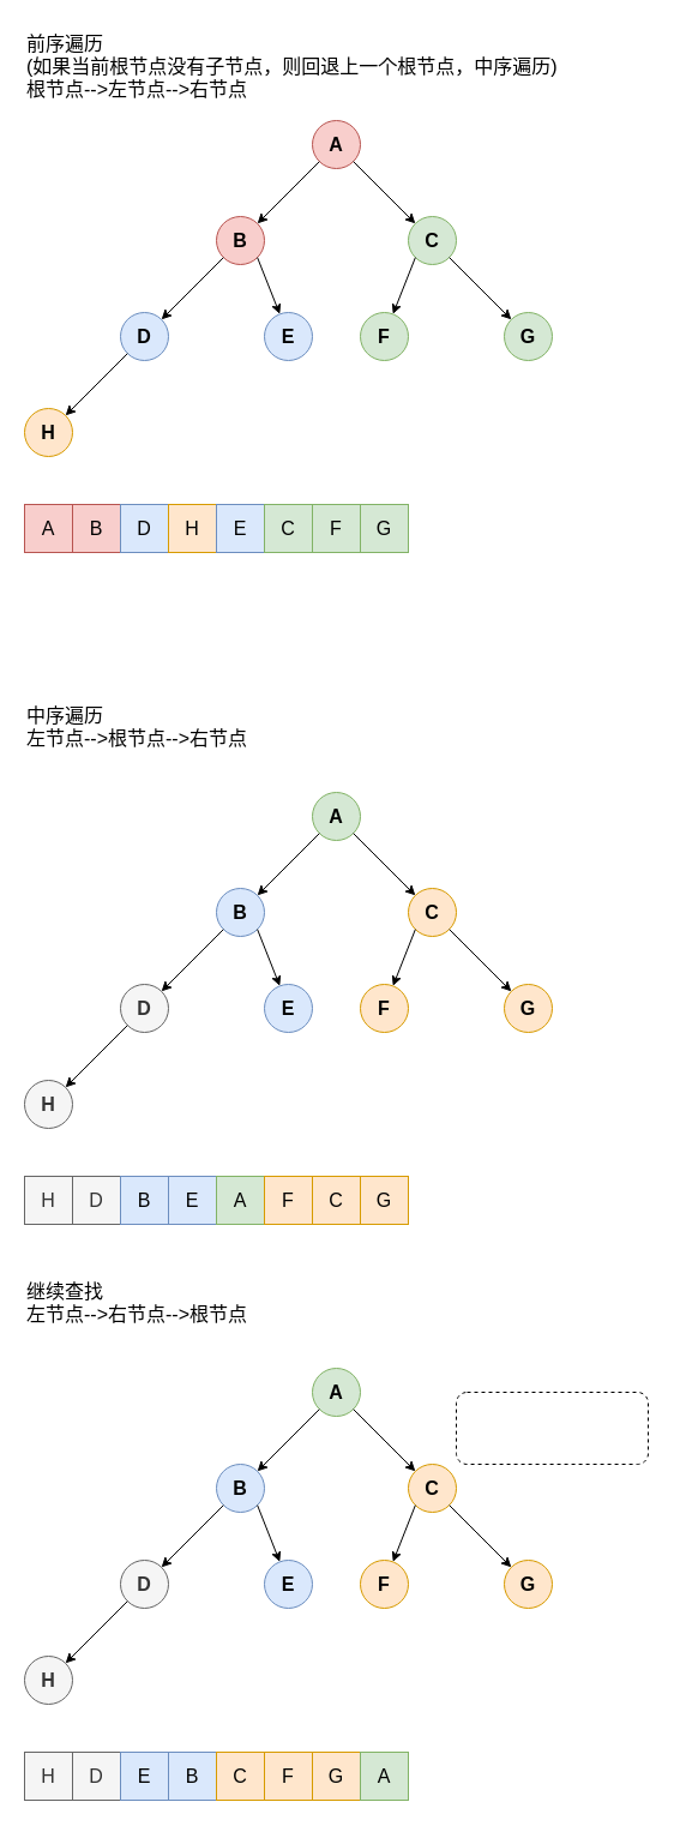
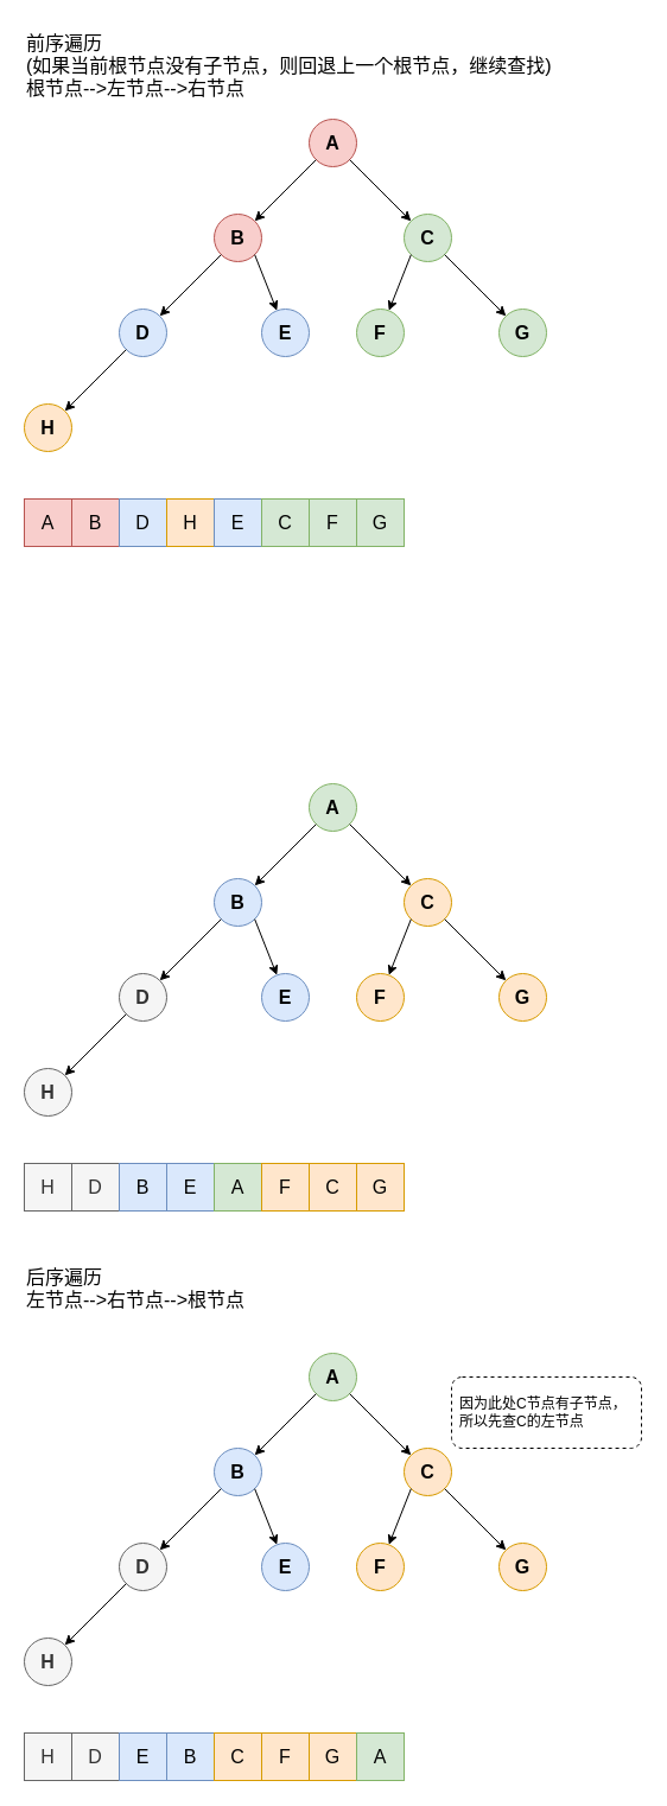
  <mxCell id="0" />
  <mxCell id="1" parent="0" />
  <mxCell id="2" value="A" style="ellipse;whiteSpace=wrap;html=1;aspect=fixed;fontSize=16;fontStyle=1;fillColor=#f8cecc;strokeColor=#b85450;" vertex="1" parent="1"><mxGeometry x="260" y="100" width="40" height="40" as="geometry" /></mxCell>
  <mxCell id="3" value="B" style="ellipse;whiteSpace=wrap;html=1;aspect=fixed;fontSize=16;fontStyle=1;fillColor=#f8cecc;strokeColor=#b85450;" vertex="1" parent="1"><mxGeometry x="180" y="180" width="40" height="40" as="geometry" /></mxCell>
  <mxCell id="4" value="C" style="ellipse;whiteSpace=wrap;html=1;aspect=fixed;fontSize=16;fontStyle=1;fillColor=#d5e8d4;strokeColor=#82b366;" vertex="1" parent="1"><mxGeometry x="340" y="180" width="40" height="40" as="geometry" /></mxCell>
  <mxCell id="5" value="D" style="ellipse;whiteSpace=wrap;html=1;aspect=fixed;fontSize=16;fontStyle=1;fillColor=#dae8fc;strokeColor=#6c8ebf;" vertex="1" parent="1"><mxGeometry x="100" y="260" width="40" height="40" as="geometry" /></mxCell>
  <mxCell id="6" value="E" style="ellipse;whiteSpace=wrap;html=1;aspect=fixed;fontSize=16;fontStyle=1;fillColor=#dae8fc;strokeColor=#6c8ebf;" vertex="1" parent="1"><mxGeometry x="220" y="260" width="40" height="40" as="geometry" /></mxCell>
  <mxCell id="7" value="F" style="ellipse;whiteSpace=wrap;html=1;aspect=fixed;fontSize=16;fontStyle=1;fillColor=#d5e8d4;strokeColor=#82b366;" vertex="1" parent="1"><mxGeometry x="300" y="260" width="40" height="40" as="geometry" /></mxCell>
  <mxCell id="8" value="G" style="ellipse;whiteSpace=wrap;html=1;aspect=fixed;fontSize=16;fontStyle=1;fillColor=#d5e8d4;strokeColor=#82b366;" vertex="1" parent="1"><mxGeometry x="420" y="260" width="40" height="40" as="geometry" /></mxCell>
  <mxCell id="9" value="H" style="ellipse;whiteSpace=wrap;html=1;aspect=fixed;fontSize=16;fontStyle=1;fillColor=#ffe6cc;strokeColor=#d79b00;" vertex="1" parent="1"><mxGeometry x="20" y="340" width="40" height="40" as="geometry" /></mxCell>
  <mxCell id="10" value="" style="endArrow=classic;html=1;rounded=0;exitX=0;exitY=1;exitDx=0;exitDy=0;entryX=1;entryY=0;entryDx=0;entryDy=0;fontSize=16;fontStyle=1" edge="1" parent="1" source="2" target="3"><mxGeometry width="50" height="50" relative="1" as="geometry"><mxPoint x="270" y="390" as="sourcePoint" /><mxPoint x="320" y="340" as="targetPoint" /></mxGeometry></mxCell>
  <mxCell id="11" value="" style="endArrow=classic;html=1;rounded=0;exitX=0;exitY=1;exitDx=0;exitDy=0;entryX=1;entryY=0;entryDx=0;entryDy=0;fontSize=16;fontStyle=1" edge="1" parent="1" source="3" target="5"><mxGeometry width="50" height="50" relative="1" as="geometry"><mxPoint x="181.718" y="220.002" as="sourcePoint" /><mxPoint x="130.002" y="271.718" as="targetPoint" /></mxGeometry></mxCell>
  <mxCell id="12" value="" style="endArrow=classic;html=1;rounded=0;exitX=0;exitY=1;exitDx=0;exitDy=0;entryX=1;entryY=0;entryDx=0;entryDy=0;fontSize=16;fontStyle=1" edge="1" parent="1" source="5" target="9"><mxGeometry width="50" height="50" relative="1" as="geometry"><mxPoint x="101.718" y="290.002" as="sourcePoint" /><mxPoint x="50.002" y="341.718" as="targetPoint" /></mxGeometry></mxCell>
  <mxCell id="13" value="" style="endArrow=classic;html=1;rounded=0;entryX=0;entryY=0;entryDx=0;entryDy=0;fontSize=16;fontStyle=1" edge="1" parent="1" source="2" target="4"><mxGeometry width="50" height="50" relative="1" as="geometry"><mxPoint x="270" y="390" as="sourcePoint" /><mxPoint x="320" y="340" as="targetPoint" /></mxGeometry></mxCell>
  <mxCell id="14" value="" style="endArrow=classic;html=1;rounded=0;exitX=1;exitY=1;exitDx=0;exitDy=0;fontSize=16;fontStyle=1" edge="1" parent="1" source="3" target="6"><mxGeometry width="50" height="50" relative="1" as="geometry"><mxPoint x="280" y="240" as="sourcePoint" /><mxPoint x="330" y="190" as="targetPoint" /></mxGeometry></mxCell>
  <mxCell id="15" value="" style="endArrow=classic;html=1;rounded=0;exitX=0;exitY=1;exitDx=0;exitDy=0;fontSize=16;fontStyle=1" edge="1" parent="1" source="4" target="7"><mxGeometry width="50" height="50" relative="1" as="geometry"><mxPoint x="280" y="240" as="sourcePoint" /><mxPoint x="330" y="190" as="targetPoint" /></mxGeometry></mxCell>
  <mxCell id="16" value="" style="endArrow=classic;html=1;rounded=0;exitX=1;exitY=1;exitDx=0;exitDy=0;entryX=0;entryY=0;entryDx=0;entryDy=0;fontSize=16;fontStyle=1" edge="1" parent="1" source="4" target="8"><mxGeometry width="50" height="50" relative="1" as="geometry"><mxPoint x="280" y="240" as="sourcePoint" /><mxPoint x="330" y="190" as="targetPoint" /></mxGeometry></mxCell>
- <mxCell id="17" value="前序遍历&lt;br&gt;(如果当前根节点没有子节点，则回退上一个根节点，中序遍历)&lt;br&gt;根节点--&amp;gt;左节点--&amp;gt;右节点" style="text;whiteSpace=wrap;html=1;fontSize=16;" vertex="1" parent="1"><mxGeometry x="20" y="20" width="520" height="50" as="geometry" /></mxCell>
+ <mxCell id="17" value="前序遍历&lt;br&gt;(如果当前根节点没有子节点，则回退上一个根节点，继续查找)&lt;br&gt;根节点--&amp;gt;左节点--&amp;gt;右节点" style="text;whiteSpace=wrap;html=1;fontSize=16;" vertex="1" parent="1"><mxGeometry x="20" y="20" width="520" height="50" as="geometry" /></mxCell>
  <mxCell id="18" value="A" style="rounded=0;whiteSpace=wrap;html=1;fontSize=16;fillColor=#f8cecc;strokeColor=#b85450;" vertex="1" parent="1"><mxGeometry x="20" y="420" width="40" height="40" as="geometry" /></mxCell>
  <mxCell id="19" value="B" style="rounded=0;whiteSpace=wrap;html=1;fontSize=16;strokeColor=#b85450;fillColor=#f8cecc;" vertex="1" parent="1"><mxGeometry x="60" y="420" width="40" height="40" as="geometry" /></mxCell>
  <mxCell id="20" value="D" style="rounded=0;whiteSpace=wrap;html=1;fontSize=16;fillColor=#dae8fc;strokeColor=#6c8ebf;" vertex="1" parent="1"><mxGeometry x="100" y="420" width="40" height="40" as="geometry" /></mxCell>
  <mxCell id="21" value="H" style="rounded=0;whiteSpace=wrap;html=1;fontSize=16;fillColor=#ffe6cc;strokeColor=#d79b00;" vertex="1" parent="1"><mxGeometry x="140" y="420" width="40" height="40" as="geometry" /></mxCell>
  <mxCell id="22" value="E" style="rounded=0;whiteSpace=wrap;html=1;fontSize=16;fillColor=#dae8fc;strokeColor=#6c8ebf;" vertex="1" parent="1"><mxGeometry x="180" y="420" width="40" height="40" as="geometry" /></mxCell>
  <mxCell id="23" value="C" style="rounded=0;whiteSpace=wrap;html=1;fontSize=16;fillColor=#d5e8d4;strokeColor=#82b366;" vertex="1" parent="1"><mxGeometry x="220" y="420" width="40" height="40" as="geometry" /></mxCell>
  <mxCell id="24" value="F" style="rounded=0;whiteSpace=wrap;html=1;fontSize=16;fillColor=#d5e8d4;strokeColor=#82b366;" vertex="1" parent="1"><mxGeometry x="260" y="420" width="40" height="40" as="geometry" /></mxCell>
  <mxCell id="25" value="G" style="rounded=0;whiteSpace=wrap;html=1;fontSize=16;fillColor=#d5e8d4;strokeColor=#82b366;" vertex="1" parent="1"><mxGeometry x="300" y="420" width="40" height="40" as="geometry" /></mxCell>
  <mxCell id="26" value="A" style="ellipse;whiteSpace=wrap;html=1;aspect=fixed;fontSize=16;fontStyle=1;fillColor=#d5e8d4;strokeColor=#82b366;" vertex="1" parent="1"><mxGeometry x="260" y="660" width="40" height="40" as="geometry" /></mxCell>
  <mxCell id="27" value="B" style="ellipse;whiteSpace=wrap;html=1;aspect=fixed;fontSize=16;fontStyle=1;fillColor=#dae8fc;strokeColor=#6c8ebf;" vertex="1" parent="1"><mxGeometry x="180" y="740" width="40" height="40" as="geometry" /></mxCell>
  <mxCell id="28" value="C" style="ellipse;whiteSpace=wrap;html=1;aspect=fixed;fontSize=16;fontStyle=1;fillColor=#ffe6cc;strokeColor=#d79b00;" vertex="1" parent="1"><mxGeometry x="340" y="740" width="40" height="40" as="geometry" /></mxCell>
  <mxCell id="29" value="D" style="ellipse;whiteSpace=wrap;html=1;aspect=fixed;fontSize=16;fontStyle=1;fillColor=#f5f5f5;fontColor=#333333;strokeColor=#666666;" vertex="1" parent="1"><mxGeometry x="100" y="820" width="40" height="40" as="geometry" /></mxCell>
  <mxCell id="30" value="E" style="ellipse;whiteSpace=wrap;html=1;aspect=fixed;fontSize=16;fontStyle=1;fillColor=#dae8fc;strokeColor=#6c8ebf;" vertex="1" parent="1"><mxGeometry x="220" y="820" width="40" height="40" as="geometry" /></mxCell>
  <mxCell id="31" value="F" style="ellipse;whiteSpace=wrap;html=1;aspect=fixed;fontSize=16;fontStyle=1;fillColor=#ffe6cc;strokeColor=#d79b00;" vertex="1" parent="1"><mxGeometry x="300" y="820" width="40" height="40" as="geometry" /></mxCell>
  <mxCell id="32" value="G" style="ellipse;whiteSpace=wrap;html=1;aspect=fixed;fontSize=16;fontStyle=1;fillColor=#ffe6cc;strokeColor=#d79b00;" vertex="1" parent="1"><mxGeometry x="420" y="820" width="40" height="40" as="geometry" /></mxCell>
  <mxCell id="33" value="H" style="ellipse;whiteSpace=wrap;html=1;aspect=fixed;fontSize=16;fontStyle=1;fillColor=#f5f5f5;fontColor=#333333;strokeColor=#666666;" vertex="1" parent="1"><mxGeometry x="20" y="900" width="40" height="40" as="geometry" /></mxCell>
  <mxCell id="34" value="" style="endArrow=classic;html=1;rounded=0;exitX=0;exitY=1;exitDx=0;exitDy=0;entryX=1;entryY=0;entryDx=0;entryDy=0;fontSize=16;fontStyle=1" edge="1" parent="1" source="26" target="27"><mxGeometry width="50" height="50" relative="1" as="geometry"><mxPoint x="270" y="950" as="sourcePoint" /><mxPoint x="320" y="900" as="targetPoint" /></mxGeometry></mxCell>
  <mxCell id="35" value="" style="endArrow=classic;html=1;rounded=0;exitX=0;exitY=1;exitDx=0;exitDy=0;entryX=1;entryY=0;entryDx=0;entryDy=0;fontSize=16;fontStyle=1" edge="1" parent="1" source="27" target="29"><mxGeometry width="50" height="50" relative="1" as="geometry"><mxPoint x="181.718" y="780.002" as="sourcePoint" /><mxPoint x="130.002" y="831.718" as="targetPoint" /></mxGeometry></mxCell>
  <mxCell id="36" value="" style="endArrow=classic;html=1;rounded=0;exitX=0;exitY=1;exitDx=0;exitDy=0;entryX=1;entryY=0;entryDx=0;entryDy=0;fontSize=16;fontStyle=1" edge="1" parent="1" source="29" target="33"><mxGeometry width="50" height="50" relative="1" as="geometry"><mxPoint x="101.718" y="850.002" as="sourcePoint" /><mxPoint x="50.002" y="901.718" as="targetPoint" /></mxGeometry></mxCell>
  <mxCell id="37" value="" style="endArrow=classic;html=1;rounded=0;entryX=0;entryY=0;entryDx=0;entryDy=0;fontSize=16;fontStyle=1" edge="1" parent="1" source="26" target="28"><mxGeometry width="50" height="50" relative="1" as="geometry"><mxPoint x="270" y="950" as="sourcePoint" /><mxPoint x="320" y="900" as="targetPoint" /></mxGeometry></mxCell>
  <mxCell id="38" value="" style="endArrow=classic;html=1;rounded=0;exitX=1;exitY=1;exitDx=0;exitDy=0;fontSize=16;fontStyle=1" edge="1" parent="1" source="27" target="30"><mxGeometry width="50" height="50" relative="1" as="geometry"><mxPoint x="280" y="800" as="sourcePoint" /><mxPoint x="330" y="750" as="targetPoint" /></mxGeometry></mxCell>
  <mxCell id="39" value="" style="endArrow=classic;html=1;rounded=0;exitX=0;exitY=1;exitDx=0;exitDy=0;fontSize=16;fontStyle=1" edge="1" parent="1" source="28" target="31"><mxGeometry width="50" height="50" relative="1" as="geometry"><mxPoint x="280" y="800" as="sourcePoint" /><mxPoint x="330" y="750" as="targetPoint" /></mxGeometry></mxCell>
  <mxCell id="40" value="" style="endArrow=classic;html=1;rounded=0;exitX=1;exitY=1;exitDx=0;exitDy=0;entryX=0;entryY=0;entryDx=0;entryDy=0;fontSize=16;fontStyle=1" edge="1" parent="1" source="28" target="32"><mxGeometry width="50" height="50" relative="1" as="geometry"><mxPoint x="280" y="800" as="sourcePoint" /><mxPoint x="330" y="750" as="targetPoint" /></mxGeometry></mxCell>
  <mxCell id="41" value="H" style="rounded=0;whiteSpace=wrap;html=1;fontSize=16;fillColor=#f5f5f5;fontColor=#333333;strokeColor=#666666;" vertex="1" parent="1"><mxGeometry x="20" y="980" width="40" height="40" as="geometry" /></mxCell>
  <mxCell id="42" value="D" style="rounded=0;whiteSpace=wrap;html=1;fontSize=16;fillColor=#f5f5f5;fontColor=#333333;strokeColor=#666666;" vertex="1" parent="1"><mxGeometry x="60" y="980" width="40" height="40" as="geometry" /></mxCell>
  <mxCell id="43" value="B" style="rounded=0;whiteSpace=wrap;html=1;fontSize=16;fillColor=#dae8fc;strokeColor=#6c8ebf;" vertex="1" parent="1"><mxGeometry x="100" y="980" width="40" height="40" as="geometry" /></mxCell>
  <mxCell id="44" value="E" style="rounded=0;whiteSpace=wrap;html=1;fontSize=16;fillColor=#dae8fc;strokeColor=#6c8ebf;" vertex="1" parent="1"><mxGeometry x="140" y="980" width="40" height="40" as="geometry" /></mxCell>
  <mxCell id="45" value="A" style="rounded=0;whiteSpace=wrap;html=1;fontSize=16;fillColor=#d5e8d4;strokeColor=#82b366;" vertex="1" parent="1"><mxGeometry x="180" y="980" width="40" height="40" as="geometry" /></mxCell>
  <mxCell id="46" value="F" style="rounded=0;whiteSpace=wrap;html=1;fontSize=16;fillColor=#ffe6cc;strokeColor=#d79b00;" vertex="1" parent="1"><mxGeometry x="220" y="980" width="40" height="40" as="geometry" /></mxCell>
  <mxCell id="47" value="C" style="rounded=0;whiteSpace=wrap;html=1;fontSize=16;fillColor=#ffe6cc;strokeColor=#d79b00;" vertex="1" parent="1"><mxGeometry x="260" y="980" width="40" height="40" as="geometry" /></mxCell>
  <mxCell id="48" value="G" style="rounded=0;whiteSpace=wrap;html=1;fontSize=16;fillColor=#ffe6cc;strokeColor=#d79b00;" vertex="1" parent="1"><mxGeometry x="300" y="980" width="40" height="40" as="geometry" /></mxCell>
- <mxCell id="49" value="中序遍历&lt;br&gt;左节点--&amp;gt;根节点--&amp;gt;右节点" style="text;whiteSpace=wrap;html=1;fontSize=16;" vertex="1" parent="1"><mxGeometry x="20" y="580" width="480" height="50" as="geometry" /></mxCell>
  <mxCell id="50" value="" style="rounded=1;whiteSpace=wrap;html=1;fontSize=10;dashed=1;" vertex="1" parent="1"><mxGeometry x="380" y="1160" width="160" height="60" as="geometry" /></mxCell>
+ <mxCell id="51" value="因为此处C节点有子节点，所以先查C的左节点" style="text;html=1;strokeColor=none;fillColor=none;align=left;verticalAlign=middle;whiteSpace=wrap;rounded=0;fontSize=12;" vertex="1" parent="1"><mxGeometry x="385" y="1175" width="150" height="30" as="geometry" /></mxCell>
  <mxCell id="52" value="A" style="ellipse;whiteSpace=wrap;html=1;aspect=fixed;fontSize=16;fontStyle=1;fillColor=#d5e8d4;strokeColor=#82b366;" vertex="1" parent="1"><mxGeometry x="260" y="1140" width="40" height="40" as="geometry" /></mxCell>
  <mxCell id="53" value="B" style="ellipse;whiteSpace=wrap;html=1;aspect=fixed;fontSize=16;fontStyle=1;fillColor=#dae8fc;strokeColor=#6c8ebf;" vertex="1" parent="1"><mxGeometry x="180" y="1220" width="40" height="40" as="geometry" /></mxCell>
  <mxCell id="54" value="C" style="ellipse;whiteSpace=wrap;html=1;aspect=fixed;fontSize=16;fontStyle=1;fillColor=#ffe6cc;strokeColor=#d79b00;" vertex="1" parent="1"><mxGeometry x="340" y="1220" width="40" height="40" as="geometry" /></mxCell>
  <mxCell id="55" value="D" style="ellipse;whiteSpace=wrap;html=1;aspect=fixed;fontSize=16;fontStyle=1;fillColor=#f5f5f5;fontColor=#333333;strokeColor=#666666;" vertex="1" parent="1"><mxGeometry x="100" y="1300" width="40" height="40" as="geometry" /></mxCell>
  <mxCell id="56" value="E" style="ellipse;whiteSpace=wrap;html=1;aspect=fixed;fontSize=16;fontStyle=1;fillColor=#dae8fc;strokeColor=#6c8ebf;" vertex="1" parent="1"><mxGeometry x="220" y="1300" width="40" height="40" as="geometry" /></mxCell>
  <mxCell id="57" value="F" style="ellipse;whiteSpace=wrap;html=1;aspect=fixed;fontSize=16;fontStyle=1;fillColor=#ffe6cc;strokeColor=#d79b00;" vertex="1" parent="1"><mxGeometry x="300" y="1300" width="40" height="40" as="geometry" /></mxCell>
  <mxCell id="58" value="G" style="ellipse;whiteSpace=wrap;html=1;aspect=fixed;fontSize=16;fontStyle=1;fillColor=#ffe6cc;strokeColor=#d79b00;" vertex="1" parent="1"><mxGeometry x="420" y="1300" width="40" height="40" as="geometry" /></mxCell>
  <mxCell id="59" value="H" style="ellipse;whiteSpace=wrap;html=1;aspect=fixed;fontSize=16;fontStyle=1;fillColor=#f5f5f5;fontColor=#333333;strokeColor=#666666;" vertex="1" parent="1"><mxGeometry x="20" y="1380" width="40" height="40" as="geometry" /></mxCell>
  <mxCell id="60" value="" style="endArrow=classic;html=1;rounded=0;exitX=0;exitY=1;exitDx=0;exitDy=0;entryX=1;entryY=0;entryDx=0;entryDy=0;fontSize=16;fontStyle=1" edge="1" parent="1" source="52" target="53"><mxGeometry width="50" height="50" relative="1" as="geometry"><mxPoint x="270" y="1430" as="sourcePoint" /><mxPoint x="320" y="1380" as="targetPoint" /></mxGeometry></mxCell>
  <mxCell id="61" value="" style="endArrow=classic;html=1;rounded=0;exitX=0;exitY=1;exitDx=0;exitDy=0;entryX=1;entryY=0;entryDx=0;entryDy=0;fontSize=16;fontStyle=1" edge="1" parent="1" source="53" target="55"><mxGeometry width="50" height="50" relative="1" as="geometry"><mxPoint x="181.718" y="1260.002" as="sourcePoint" /><mxPoint x="130.002" y="1311.718" as="targetPoint" /></mxGeometry></mxCell>
  <mxCell id="62" value="" style="endArrow=classic;html=1;rounded=0;exitX=0;exitY=1;exitDx=0;exitDy=0;entryX=1;entryY=0;entryDx=0;entryDy=0;fontSize=16;fontStyle=1" edge="1" parent="1" source="55" target="59"><mxGeometry width="50" height="50" relative="1" as="geometry"><mxPoint x="101.718" y="1330.002" as="sourcePoint" /><mxPoint x="50.002" y="1381.718" as="targetPoint" /></mxGeometry></mxCell>
  <mxCell id="63" value="" style="endArrow=classic;html=1;rounded=0;entryX=0;entryY=0;entryDx=0;entryDy=0;fontSize=16;fontStyle=1" edge="1" parent="1" source="52" target="54"><mxGeometry width="50" height="50" relative="1" as="geometry"><mxPoint x="270" y="1430" as="sourcePoint" /><mxPoint x="320" y="1380" as="targetPoint" /></mxGeometry></mxCell>
  <mxCell id="64" value="" style="endArrow=classic;html=1;rounded=0;exitX=1;exitY=1;exitDx=0;exitDy=0;fontSize=16;fontStyle=1" edge="1" parent="1" source="53" target="56"><mxGeometry width="50" height="50" relative="1" as="geometry"><mxPoint x="280" y="1280" as="sourcePoint" /><mxPoint x="330" y="1230" as="targetPoint" /></mxGeometry></mxCell>
  <mxCell id="65" value="" style="endArrow=classic;html=1;rounded=0;exitX=0;exitY=1;exitDx=0;exitDy=0;fontSize=16;fontStyle=1" edge="1" parent="1" source="54" target="57"><mxGeometry width="50" height="50" relative="1" as="geometry"><mxPoint x="280" y="1280" as="sourcePoint" /><mxPoint x="330" y="1230" as="targetPoint" /></mxGeometry></mxCell>
  <mxCell id="66" value="" style="endArrow=classic;html=1;rounded=0;exitX=1;exitY=1;exitDx=0;exitDy=0;entryX=0;entryY=0;entryDx=0;entryDy=0;fontSize=16;fontStyle=1" edge="1" parent="1" source="54" target="58"><mxGeometry width="50" height="50" relative="1" as="geometry"><mxPoint x="280" y="1280" as="sourcePoint" /><mxPoint x="330" y="1230" as="targetPoint" /></mxGeometry></mxCell>
  <mxCell id="67" value="H" style="rounded=0;whiteSpace=wrap;html=1;fontSize=16;fillColor=#f5f5f5;fontColor=#333333;strokeColor=#666666;" vertex="1" parent="1"><mxGeometry x="20" y="1460" width="40" height="40" as="geometry" /></mxCell>
  <mxCell id="68" value="D" style="rounded=0;whiteSpace=wrap;html=1;fontSize=16;fillColor=#f5f5f5;fontColor=#333333;strokeColor=#666666;" vertex="1" parent="1"><mxGeometry x="60" y="1460" width="40" height="40" as="geometry" /></mxCell>
  <mxCell id="69" value="E" style="rounded=0;whiteSpace=wrap;html=1;fontSize=16;fillColor=#dae8fc;strokeColor=#6c8ebf;" vertex="1" parent="1"><mxGeometry x="100" y="1460" width="40" height="40" as="geometry" /></mxCell>
  <mxCell id="70" value="B" style="rounded=0;whiteSpace=wrap;html=1;fontSize=16;fillColor=#dae8fc;strokeColor=#6c8ebf;" vertex="1" parent="1"><mxGeometry x="140" y="1460" width="40" height="40" as="geometry" /></mxCell>
  <mxCell id="71" value="C" style="rounded=0;whiteSpace=wrap;html=1;fontSize=16;fillColor=#ffe6cc;strokeColor=#d79b00;" vertex="1" parent="1"><mxGeometry x="180" y="1460" width="40" height="40" as="geometry" /></mxCell>
  <mxCell id="72" value="F" style="rounded=0;whiteSpace=wrap;html=1;fontSize=16;fillColor=#ffe6cc;strokeColor=#d79b00;" vertex="1" parent="1"><mxGeometry x="220" y="1460" width="40" height="40" as="geometry" /></mxCell>
  <mxCell id="73" value="G" style="rounded=0;whiteSpace=wrap;html=1;fontSize=16;fillColor=#ffe6cc;strokeColor=#d79b00;" vertex="1" parent="1"><mxGeometry x="260" y="1460" width="40" height="40" as="geometry" /></mxCell>
  <mxCell id="74" value="A" style="rounded=0;whiteSpace=wrap;html=1;fontSize=16;fillColor=#d5e8d4;strokeColor=#82b366;" vertex="1" parent="1"><mxGeometry x="300" y="1460" width="40" height="40" as="geometry" /></mxCell>
- <mxCell id="75" value="继续查找&lt;br&gt;左节点--&amp;gt;右节点--&amp;gt;根节点" style="text;whiteSpace=wrap;html=1;fontSize=16;" vertex="1" parent="1"><mxGeometry x="20" y="1060" width="480" height="50" as="geometry" /></mxCell>
+ <mxCell id="75" value="后序遍历&lt;br&gt;左节点--&amp;gt;右节点--&amp;gt;根节点" style="text;whiteSpace=wrap;html=1;fontSize=16;" vertex="1" parent="1"><mxGeometry x="20" y="1060" width="480" height="50" as="geometry" /></mxCell>
